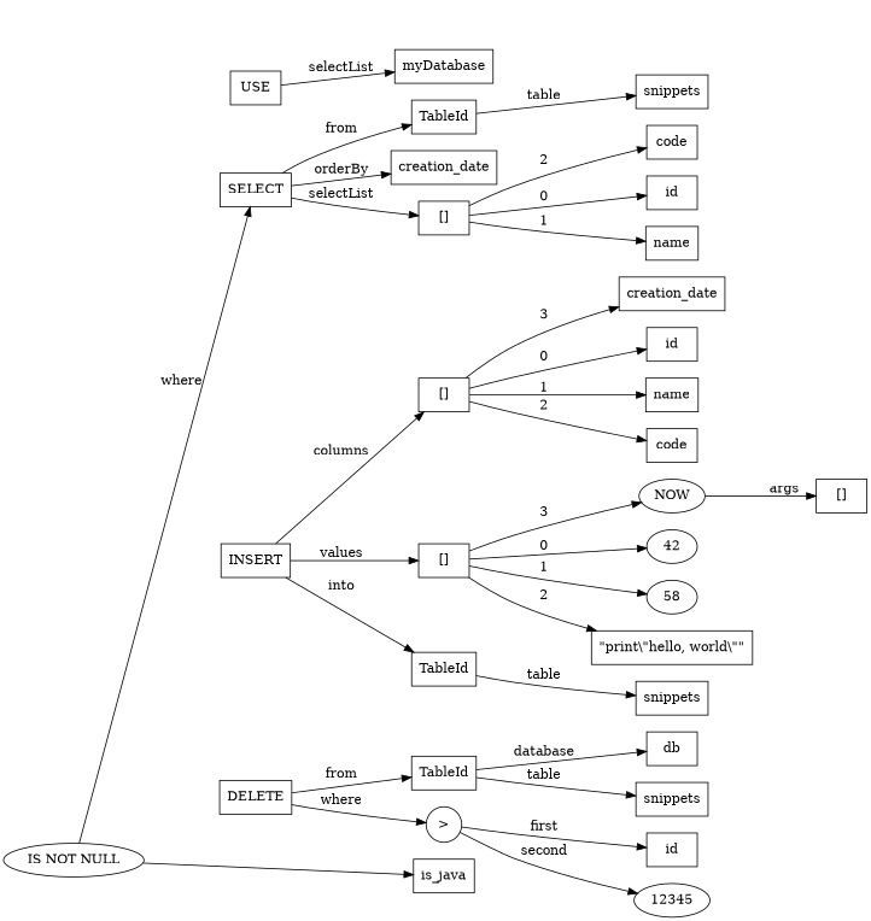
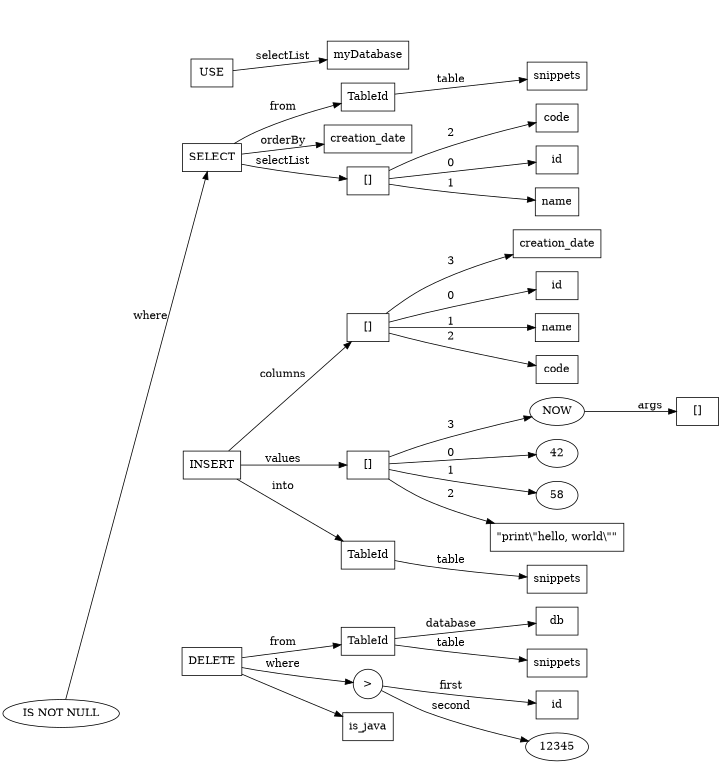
  digraph {
    rankdir=LR
    node [shape=box]
    root [style=invisible shape=""]
    n2 [label=USE]
    n3 [label=SELECT]
    n4 [label=INSERT]
    n5 [label=DELETE]
    n6 [label=myDatabase]
    n7 [label="[]"]
    n8 [label=TableId]
    n9 [label=creation_date]
    n10 [label=TableId]
    n11 [label="[]"]
    n12 [label="[]"]
    n13 [label=TableId]
    n14 [label=">" shape=circle]
    n15 [label=id]
    n16 [label=name]
    n17 [label=code]
    n18 [label=snippets]
    n19 [label="IS NOT NULL" shape=ellipse]
    n20 [label=is_java]
    n21 [label=snippets]
    n22 [label=id]
    n23 [label=name]
    n24 [label=code]
    n25 [label=creation_date]
    n26 [label=42 shape=ellipse]
    n27 [label=58 shape=ellipse]
    n28 [label="\"print\\\"hello, world\\\"\""]
    n29 [label=NOW shape=ellipse]
    n30 [label="[]"]
    n31 [label=db]
    n32 [label=snippets]
    n33 [label=id]
    n34 [label=12345 shape=ellipse]
    subgraph sub_1 {
      rank=same
      rankdir=TB
      root
      n2
      n3
      n4
      n5
    }
    root -> n2 [style=invis]
    n2 -> n3 [style=invis]
    n2 -> n6 [label=selectList]
    n3 -> n4 [style=invis]
    n3 -> n7 [label=selectList]
    n3 -> n8 [label=from]
    n3 -> n9 [label=orderBy]
    n4 -> n5 [style=invis]
    n4 -> n10 [label=into]
    n4 -> n11 [label=columns]
    n4 -> n12 [label=values]
    n5 -> n13 [label=from]
    n5 -> n14 [label=where]
    n7 -> n15 [label=0]
    n7 -> n16 [label=1]
    n7 -> n17 [label=2]
    n8 -> n18 [label=table]
    n10 -> n21 [label=table]
    n11 -> n22 [label=0]
    n11 -> n23 [label=1]
    n11 -> n24 [label=2]
    n11 -> n25 [label=3]
    n12 -> n26 [label=0]
    n12 -> n27 [label=1]
    n12 -> n28 [label=2]
    n12 -> n29 [label=3]
    n13 -> n31 [label=database]
    n13 -> n32 [label=table]
    n14 -> n33 [label=first]
    n14 -> n34 [label=second]
    n19 -> n3 [label=where]
-   n19 -> n20
+   n5 -> n20
    n29 -> n30 [label=args]
  }
